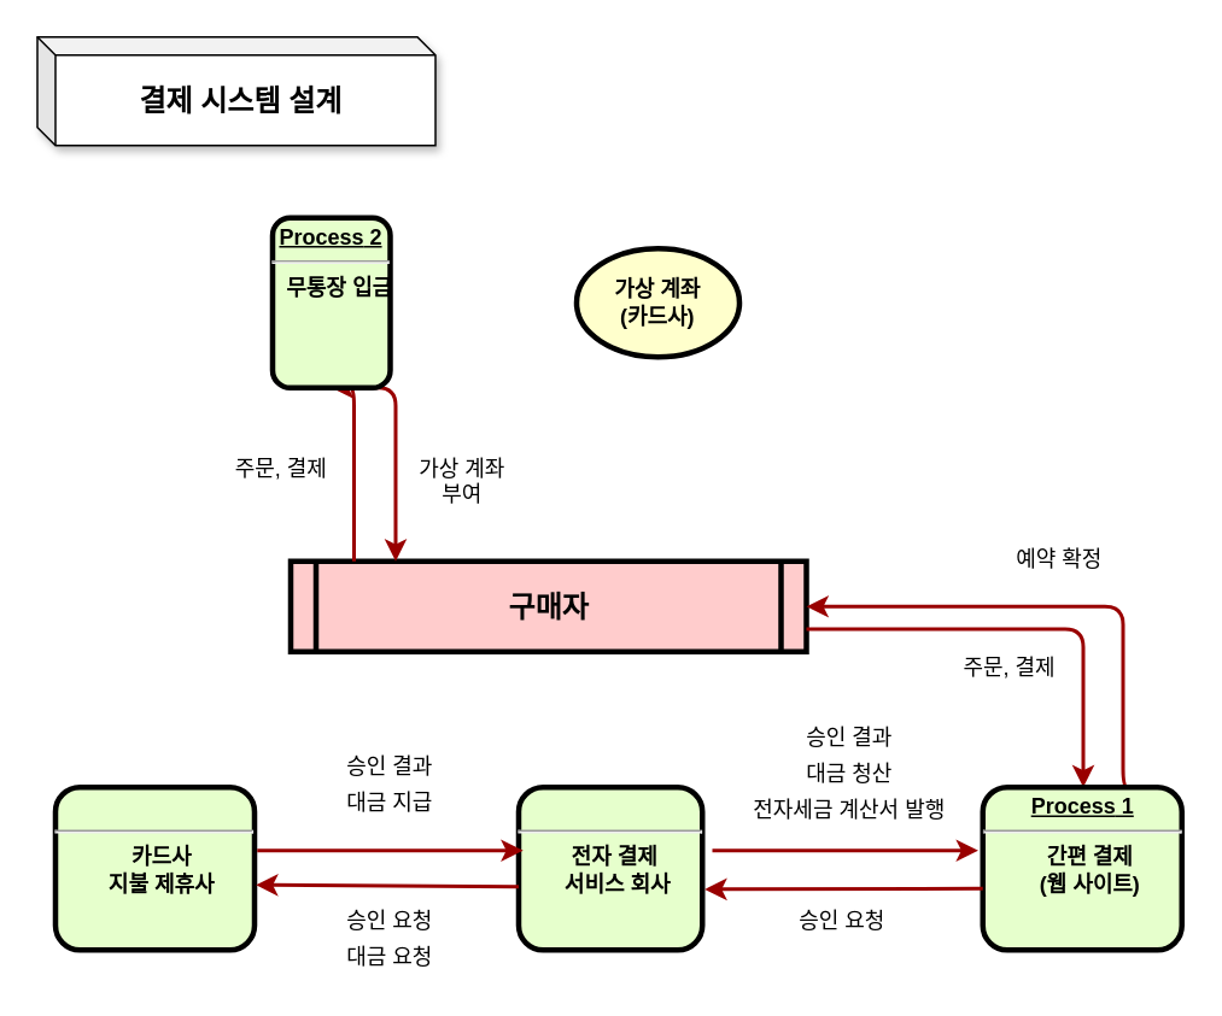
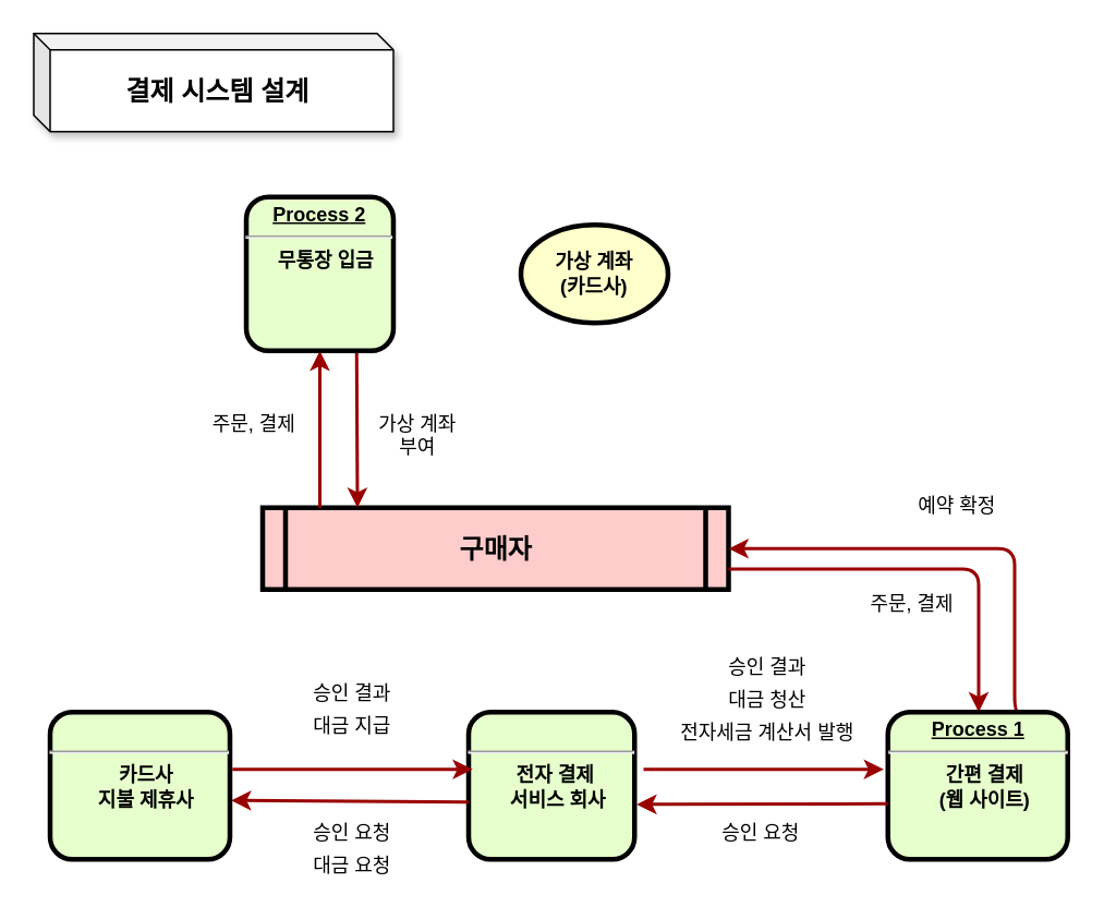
  <mxCell id="0" />
  <mxCell id="1" parent="0" />
  <mxCell id="2" value="가상 계좌&#10;(카드사)" style="ellipse;whiteSpace=wrap;align=center;verticalAlign=middle;fontStyle=1;strokeWidth=3;fillColor=#FFFFCC;" parent="1" vertex="1"><mxGeometry x="318" y="137" width="90" height="60" as="geometry" /></mxCell>
  <mxCell id="3" value="구매자" style="shape=process;whiteSpace=wrap;align=center;verticalAlign=middle;size=0.048;fontStyle=1;strokeWidth=3;fillColor=#FFCCCC;fontSize=16;" parent="1" vertex="1"><mxGeometry x="160" y="310" width="285" height="50" as="geometry" /></mxCell>
  <mxCell id="4" value="&lt;p style=&quot;margin: 0px ; margin-top: 4px ; text-align: center ; text-decoration: underline&quot;&gt;&lt;strong&gt;&lt;br&gt;&lt;/strong&gt;&lt;/p&gt;&lt;hr&gt;&lt;p style=&quot;margin: 0px ; margin-left: 8px&quot;&gt;전자 결제&amp;nbsp;&lt;/p&gt;&lt;p style=&quot;margin: 0px ; margin-left: 8px&quot;&gt;서비스 회사&lt;/p&gt;" style="verticalAlign=middle;align=center;overflow=fill;fontSize=12;fontFamily=Helvetica;html=1;rounded=1;fontStyle=1;strokeWidth=3;fillColor=#E6FFCC" parent="1" vertex="1"><mxGeometry x="286" y="435" width="101.5" height="90" as="geometry" /></mxCell>
  <mxCell id="5" value="주문, 결제" style="text;spacingTop=-5;align=center" parent="1" vertex="1"><mxGeometry x="140" y="250" width="30" height="20" as="geometry" /></mxCell>
  <mxCell id="6" value="" style="edgeStyle=elbowEdgeStyle;elbow=horizontal;strokeColor=#990000;strokeWidth=2;entryX=1;entryY=0.5;entryDx=0;entryDy=0;" parent="1" source="3" target="27" edge="1"><mxGeometry width="100" height="100" relative="1" as="geometry"><mxPoint x="0" y="380" as="sourcePoint" /><mxPoint x="200" y="250" as="targetPoint" /><Array as="points"><mxPoint x="195" y="240" /></Array></mxGeometry></mxCell>
  <mxCell id="7" value="" style="edgeStyle=elbowEdgeStyle;elbow=horizontal;strokeColor=#990000;strokeWidth=2;exitX=1;exitY=0.25;exitDx=0;exitDy=0;" parent="1" source="27" target="3" edge="1"><mxGeometry width="100" height="100" relative="1" as="geometry"><mxPoint x="230" y="176" as="sourcePoint" /><mxPoint x="400" y="160" as="targetPoint" /><Array as="points"><mxPoint x="218" y="270" /><mxPoint x="230" y="240" /><mxPoint x="230" y="225" /></Array></mxGeometry></mxCell>
  <mxCell id="8" value="가상 계좌&#10;부여" style="text;spacingTop=-5;align=center" parent="1" vertex="1"><mxGeometry x="240" y="250" width="30" height="20" as="geometry" /></mxCell>
  <mxCell id="9" value="" style="edgeStyle=elbowEdgeStyle;elbow=horizontal;strokeColor=#990000;strokeWidth=2;exitX=0.75;exitY=0;exitDx=0;exitDy=0;" parent="1" source="11" target="3" edge="1"><mxGeometry width="100" height="100" relative="1" as="geometry"><mxPoint x="630" y="370" as="sourcePoint" /><mxPoint x="470" y="330" as="targetPoint" /><Array as="points"><mxPoint x="620" y="380" /></Array></mxGeometry></mxCell>
  <mxCell id="10" value="" style="edgeStyle=elbowEdgeStyle;elbow=horizontal;strokeColor=#990000;strokeWidth=2;exitX=1;exitY=0.75;exitDx=0;exitDy=0;entryX=0.5;entryY=0;entryDx=0;entryDy=0;" parent="1" source="3" target="11" edge="1"><mxGeometry width="100" height="100" relative="1" as="geometry"><mxPoint x="350" y="440" as="sourcePoint" /><mxPoint x="598" y="370" as="targetPoint" /><Array as="points"><mxPoint x="598" y="310" /></Array></mxGeometry></mxCell>
  <mxCell id="11" value="&lt;p style=&quot;margin: 0px ; margin-top: 4px ; text-align: center ; text-decoration: underline&quot;&gt;&lt;strong&gt;&lt;strong&gt;Process&lt;/strong&gt;&amp;nbsp;1&lt;br&gt;&lt;/strong&gt;&lt;/p&gt;&lt;hr&gt;&lt;p style=&quot;margin: 0px ; margin-left: 8px&quot;&gt;간편 결제&lt;/p&gt;&lt;p style=&quot;margin: 0px ; margin-left: 8px&quot;&gt;(웹 사이트)&lt;/p&gt;" style="verticalAlign=middle;align=center;overflow=fill;fontSize=12;fontFamily=Helvetica;html=1;rounded=1;fontStyle=1;strokeWidth=3;fillColor=#E6FFCC" vertex="1" parent="1"><mxGeometry x="542.5" y="435" width="110" height="90" as="geometry" /></mxCell>
  <mxCell id="12" value="&lt;p style=&quot;margin: 0px ; margin-top: 4px ; text-align: center ; text-decoration: underline&quot;&gt;&lt;strong&gt;&lt;br&gt;&lt;/strong&gt;&lt;/p&gt;&lt;hr&gt;&lt;p style=&quot;margin: 0px ; margin-left: 8px&quot;&gt;카드사&lt;/p&gt;&lt;p style=&quot;margin: 0px ; margin-left: 8px&quot;&gt;지불 제휴사&lt;/p&gt;&lt;p style=&quot;margin: 0px ; margin-left: 8px&quot;&gt;&lt;br&gt;&lt;/p&gt;" style="verticalAlign=middle;align=center;overflow=fill;fontSize=12;fontFamily=Helvetica;html=1;rounded=1;fontStyle=1;strokeWidth=3;fillColor=#E6FFCC" vertex="1" parent="1"><mxGeometry x="30" y="435" width="110" height="90" as="geometry" /></mxCell>
  <mxCell id="13" value="" style="edgeStyle=none;noEdgeStyle=1;strokeColor=#990000;strokeWidth=2" edge="1" parent="1"><mxGeometry width="100" height="100" relative="1" as="geometry"><mxPoint x="393" y="470" as="sourcePoint" /><mxPoint x="540" y="470" as="targetPoint" /></mxGeometry></mxCell>
  <mxCell id="14" value="" style="edgeStyle=none;noEdgeStyle=1;strokeColor=#990000;strokeWidth=2" edge="1" parent="1"><mxGeometry width="100" height="100" relative="1" as="geometry"><mxPoint x="141.5" y="470" as="sourcePoint" /><mxPoint x="288.5" y="470" as="targetPoint" /></mxGeometry></mxCell>
  <mxCell id="15" value="" style="edgeStyle=none;noEdgeStyle=1;strokeColor=#990000;strokeWidth=2;entryX=1.007;entryY=0.6;entryDx=0;entryDy=0;entryPerimeter=0;" edge="1" parent="1" target="12"><mxGeometry width="100" height="100" relative="1" as="geometry"><mxPoint x="286" y="490" as="sourcePoint" /><mxPoint x="174.5" y="580" as="targetPoint" /></mxGeometry></mxCell>
  <mxCell id="16" value="" style="edgeStyle=none;noEdgeStyle=1;strokeColor=#990000;strokeWidth=2;entryX=1.013;entryY=0.627;entryDx=0;entryDy=0;entryPerimeter=0;" edge="1" parent="1" target="4"><mxGeometry width="100" height="100" relative="1" as="geometry"><mxPoint x="542.5" y="491" as="sourcePoint" /><mxPoint x="397.27" y="490" as="targetPoint" /></mxGeometry></mxCell>
  <mxCell id="17" value="예약 확정" style="text;spacingTop=-5;align=center" vertex="1" parent="1"><mxGeometry x="570" y="300" width="30" height="20" as="geometry" /></mxCell>
  <mxCell id="18" value="주문, 결제" style="text;spacingTop=-5;align=center" vertex="1" parent="1"><mxGeometry x="542.5" y="360" width="30" height="20" as="geometry" /></mxCell>
  <mxCell id="19" value="승인 요청" style="text;spacingTop=-5;align=center" vertex="1" parent="1"><mxGeometry x="450" y="500" width="30" height="20" as="geometry" /></mxCell>
  <mxCell id="20" value="승인 요청" style="text;spacingTop=-5;align=center" vertex="1" parent="1"><mxGeometry x="200" y="500" width="30" height="20" as="geometry" /></mxCell>
  <mxCell id="21" value="대금 요청" style="text;spacingTop=-5;align=center" vertex="1" parent="1"><mxGeometry x="200" y="520" width="30" height="20" as="geometry" /></mxCell>
  <mxCell id="22" value="승인 결과" style="text;spacingTop=-5;align=center" vertex="1" parent="1"><mxGeometry x="200" y="415" width="30" height="20" as="geometry" /></mxCell>
  <mxCell id="23" value="대금 지급" style="text;spacingTop=-5;align=center" vertex="1" parent="1"><mxGeometry x="200" y="435" width="30" height="20" as="geometry" /></mxCell>
  <mxCell id="24" value="승인 결과" style="text;spacingTop=-5;align=center" vertex="1" parent="1"><mxGeometry x="454" y="399" width="30" height="20" as="geometry" /></mxCell>
  <mxCell id="25" value="대금 청산" style="text;spacingTop=-5;align=center" vertex="1" parent="1"><mxGeometry x="454" y="419" width="30" height="20" as="geometry" /></mxCell>
  <mxCell id="26" value="전자세금 계산서 발행" style="text;spacingTop=-5;align=center" vertex="1" parent="1"><mxGeometry x="454" y="439" width="30" height="20" as="geometry" /></mxCell>
- <mxCell id="27" value="&lt;p style=&quot;margin: 0px ; margin-top: 4px ; text-align: center ; text-decoration: underline&quot;&gt;&lt;strong&gt;&lt;strong&gt;Process&lt;/strong&gt;&amp;nbsp;2&lt;br&gt;&lt;/strong&gt;&lt;/p&gt;&lt;hr&gt;&lt;p style=&quot;margin: 0px ; margin-left: 8px&quot;&gt;무통장 입금&lt;/p&gt;" style="verticalAlign=middle;align=center;overflow=fill;fontSize=12;fontFamily=Helvetica;html=1;rounded=1;fontStyle=1;strokeWidth=3;fillColor=#E6FFCC;direction=south;" vertex="1" parent="1"><mxGeometry x="150" y="120" width="65" height="94" as="geometry" /></mxCell>
+ <mxCell id="27" value="&lt;p style=&quot;margin: 0px ; margin-top: 4px ; text-align: center ; text-decoration: underline&quot;&gt;&lt;strong&gt;&lt;strong&gt;Process&lt;/strong&gt;&amp;nbsp;2&lt;br&gt;&lt;/strong&gt;&lt;/p&gt;&lt;hr&gt;&lt;p style=&quot;margin: 0px ; margin-left: 8px&quot;&gt;무통장 입금&lt;/p&gt;" style="verticalAlign=middle;align=center;overflow=fill;fontSize=12;fontFamily=Helvetica;html=1;rounded=1;fontStyle=1;strokeWidth=3;fillColor=#E6FFCC;direction=south;" vertex="1" parent="1"><mxGeometry x="150" y="120" width="90" height="94" as="geometry" /></mxCell>
  <mxCell id="28" value="&lt;b&gt;결제 시스템 설계&amp;nbsp;&lt;/b&gt;" style="shape=cube;whiteSpace=wrap;html=1;boundedLbl=1;backgroundOutline=1;darkOpacity=0.05;darkOpacity2=0.1;fontSize=16;align=center;rotation=0;size=10;shadow=1;" vertex="1" parent="1"><mxGeometry x="20" y="20" width="220" height="60" as="geometry" /></mxCell>
